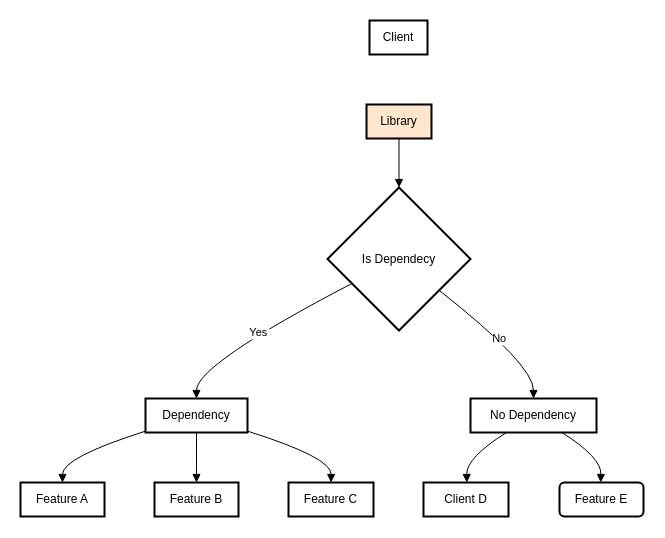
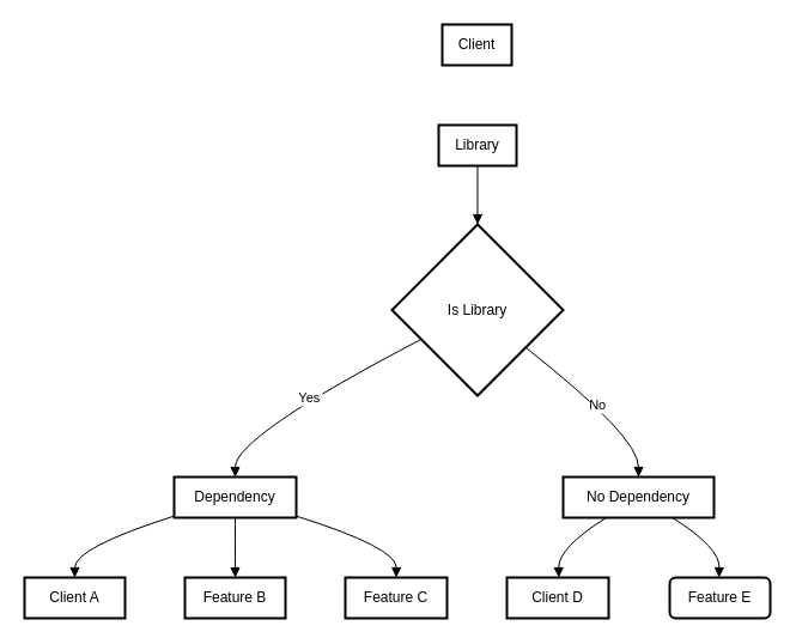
  <mxCell id="0" />
  <mxCell id="1" parent="0" />
  <mxCell id="2" value="Client" style="whiteSpace=wrap;strokeWidth=2;" vertex="1" parent="1"><mxGeometry x="369" width="58" height="34" as="geometry" y="20" /></mxCell>
- <mxCell id="3" value="Library" style="whiteSpace=wrap;strokeWidth=2;fillColor=#ffe6cc;" vertex="1" parent="1"><mxGeometry x="366" y="104" width="65" height="34" as="geometry" /></mxCell>
- <mxCell id="4" value="Is Dependecy" style="rhombus;strokeWidth=2;whiteSpace=wrap;" vertex="1" parent="1"><mxGeometry x="327" y="187" width="143" height="143" as="geometry" /></mxCell>
+ <mxCell id="3" value="Library" style="whiteSpace=wrap;strokeWidth=2;" vertex="1" parent="1"><mxGeometry x="366" y="104" width="65" height="34" as="geometry" /></mxCell>
+ <mxCell id="4" value="Is Library" style="rhombus;strokeWidth=2;whiteSpace=wrap;" vertex="1" parent="1"><mxGeometry x="327" y="187" width="143" height="143" as="geometry" /></mxCell>
  <mxCell id="5" value="Dependency" style="whiteSpace=wrap;strokeWidth=2;" vertex="1" parent="1"><mxGeometry x="145" y="398" width="102" height="34" as="geometry" /></mxCell>
  <mxCell id="6" value="No Dependency" style="whiteSpace=wrap;strokeWidth=2;" vertex="1" parent="1"><mxGeometry x="470" y="398" width="126" height="34" as="geometry" /></mxCell>
- <mxCell id="7" value="Feature A" style="whiteSpace=wrap;strokeWidth=2;" vertex="1" parent="1"><mxGeometry y="482" width="84" height="34" as="geometry" x="20" /></mxCell>
+ <mxCell id="7" value="Client A" style="whiteSpace=wrap;strokeWidth=2;" vertex="1" parent="1"><mxGeometry y="482" width="84" height="34" as="geometry" x="20" /></mxCell>
  <mxCell id="8" value="Feature B" style="whiteSpace=wrap;strokeWidth=2;" vertex="1" parent="1"><mxGeometry x="154" y="482" width="84" height="34" as="geometry" /></mxCell>
  <mxCell id="9" value="Feature C" style="whiteSpace=wrap;strokeWidth=2;" vertex="1" parent="1"><mxGeometry x="288" y="482" width="85" height="34" as="geometry" /></mxCell>
  <mxCell id="10" value="Client D" style="whiteSpace=wrap;strokeWidth=2;" vertex="1" parent="1"><mxGeometry x="423" y="482" width="85" height="34" as="geometry" /></mxCell>
  <mxCell id="11" value="Feature E" style="whiteSpace=wrap;strokeWidth=2;rounded=1;" vertex="1" parent="1"><mxGeometry x="559" y="482" width="84" height="34" as="geometry" /></mxCell>
  <mxCell id="12" value="" style="curved=1;startArrow=none;endArrow=block;exitX=0.5;exitY=0.97;entryX=0.5;entryY=0;" edge="1" parent="1" source="3" target="4"><mxGeometry relative="1" as="geometry"><Array as="points" /></mxGeometry></mxCell>
  <mxCell id="13" value="Yes" style="curved=1;startArrow=none;endArrow=block;exitX=0;exitY=0.76;entryX=0.5;entryY=0;" edge="1" parent="1" source="4" target="5"><mxGeometry relative="1" as="geometry"><Array as="points"><mxPoint x="196" y="364" /></Array></mxGeometry></mxCell>
  <mxCell id="14" value="No" style="curved=1;startArrow=none;endArrow=block;exitX=1;exitY=0.89;entryX=0.5;entryY=0;" edge="1" parent="1" source="4" target="6"><mxGeometry relative="1" as="geometry"><Array as="points"><mxPoint x="533" y="364" /></Array></mxGeometry></mxCell>
  <mxCell id="15" value="" style="curved=1;startArrow=none;endArrow=block;exitX=0;exitY=0.96;entryX=0.5;entryY=-0.01;" edge="1" parent="1" source="5" target="7"><mxGeometry relative="1" as="geometry"><Array as="points"><mxPoint x="62" y="457" /></Array></mxGeometry></mxCell>
  <mxCell id="16" value="" style="curved=1;startArrow=none;endArrow=block;exitX=0.5;exitY=0.99;entryX=0.5;entryY=-0.01;" edge="1" parent="1" source="5" target="8"><mxGeometry relative="1" as="geometry"><Array as="points" /></mxGeometry></mxCell>
  <mxCell id="17" value="" style="curved=1;startArrow=none;endArrow=block;exitX=1;exitY=0.96;entryX=0.5;entryY=-0.01;" edge="1" parent="1" source="5" target="9"><mxGeometry relative="1" as="geometry"><Array as="points"><mxPoint x="331" y="457" /></Array></mxGeometry></mxCell>
  <mxCell id="18" value="" style="curved=1;startArrow=none;endArrow=block;exitX=0.29;exitY=0.99;entryX=0.51;entryY=-0.01;" edge="1" parent="1" source="6" target="10"><mxGeometry relative="1" as="geometry"><Array as="points"><mxPoint x="466" y="457" /></Array></mxGeometry></mxCell>
  <mxCell id="19" value="" style="curved=1;startArrow=none;endArrow=block;exitX=0.72;exitY=0.99;entryX=0.49;entryY=-0.01;" edge="1" parent="1" source="6" target="11"><mxGeometry relative="1" as="geometry"><Array as="points"><mxPoint x="601" y="457" /></Array></mxGeometry></mxCell>
